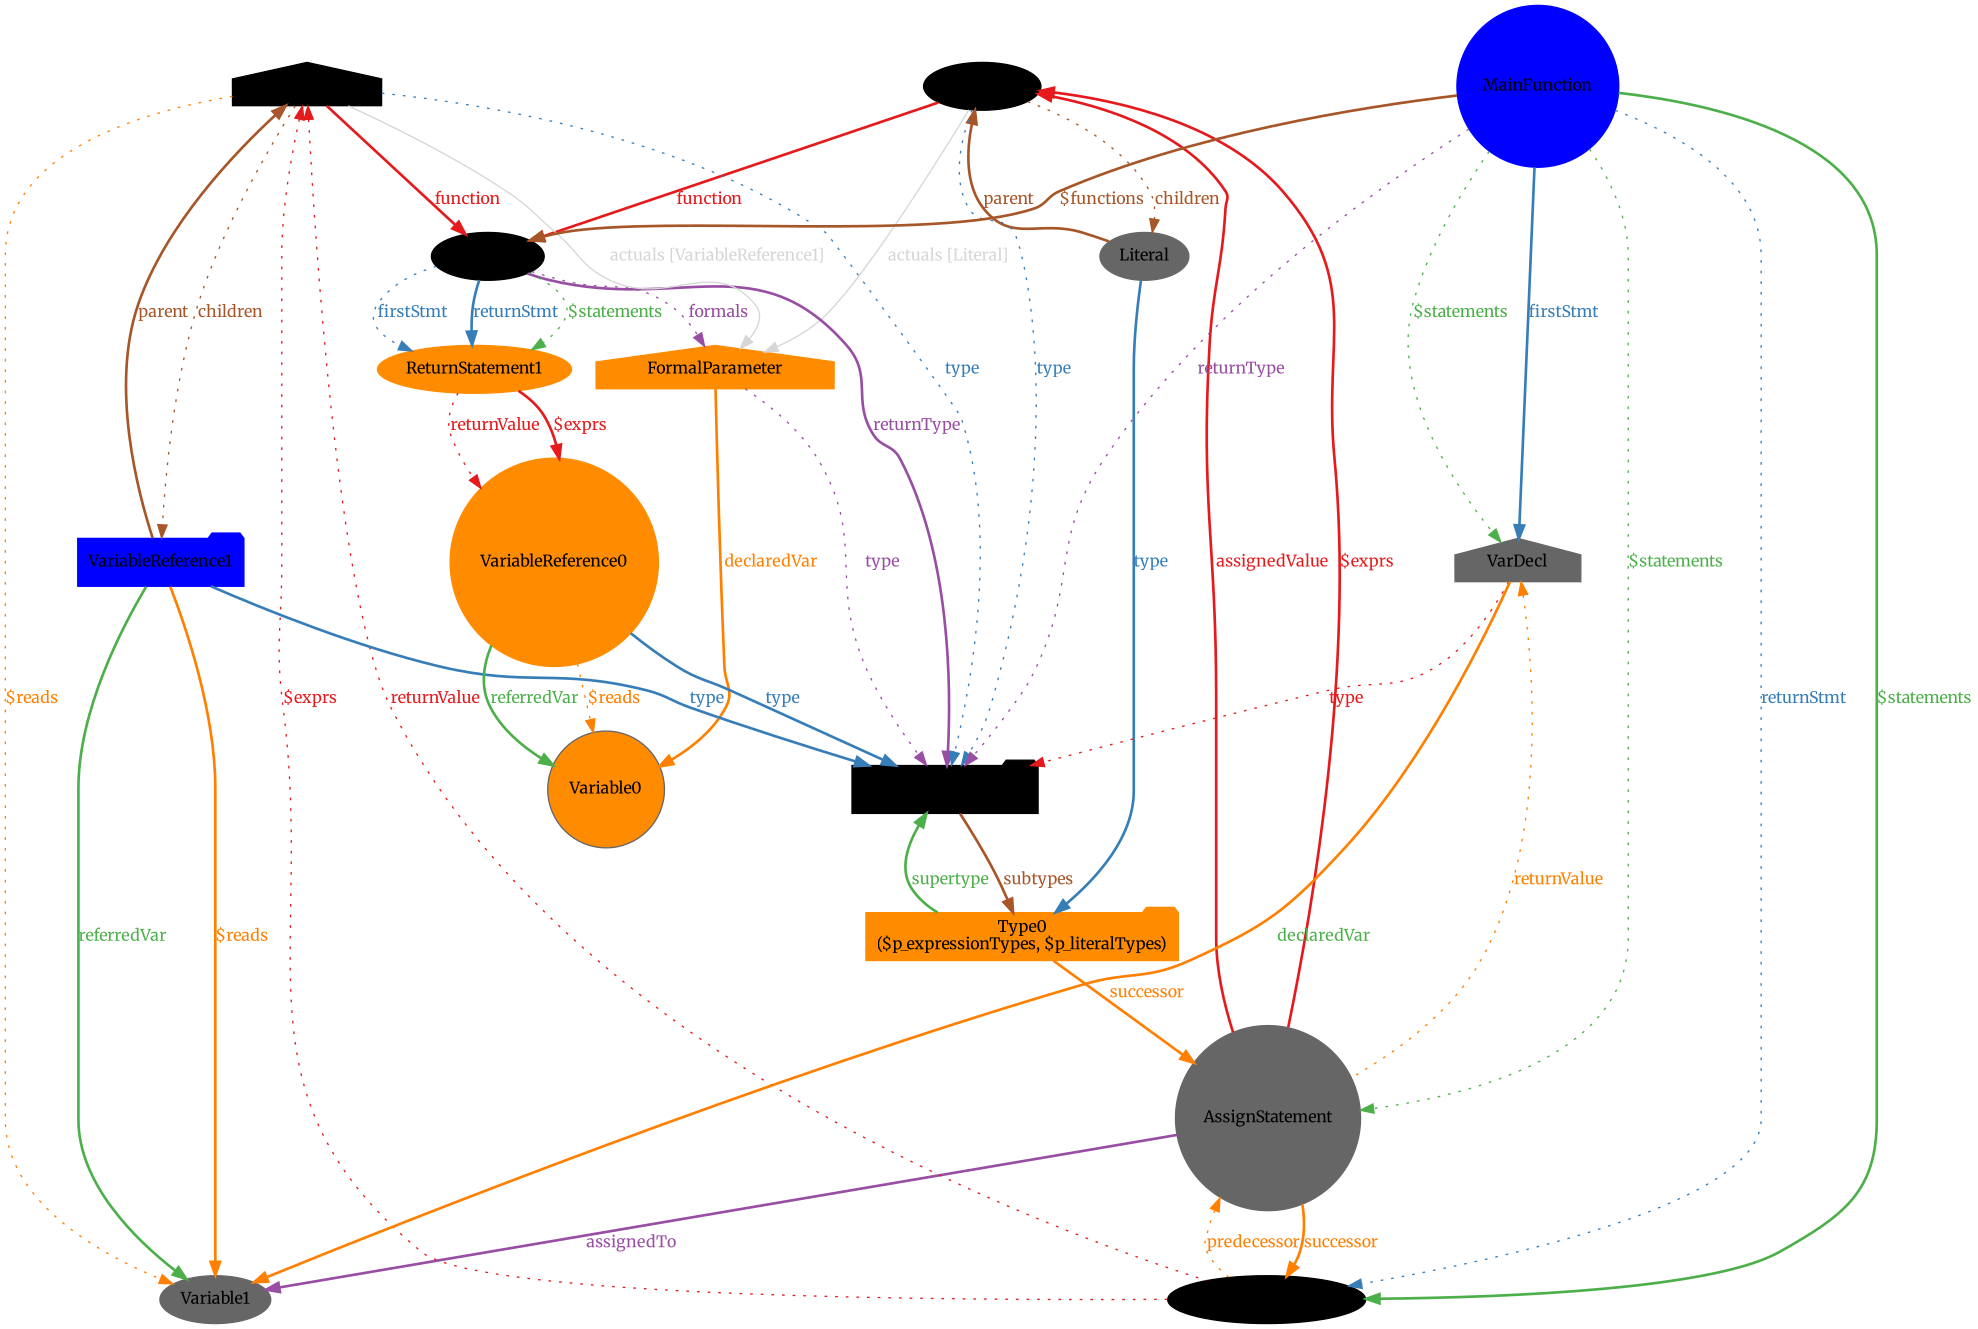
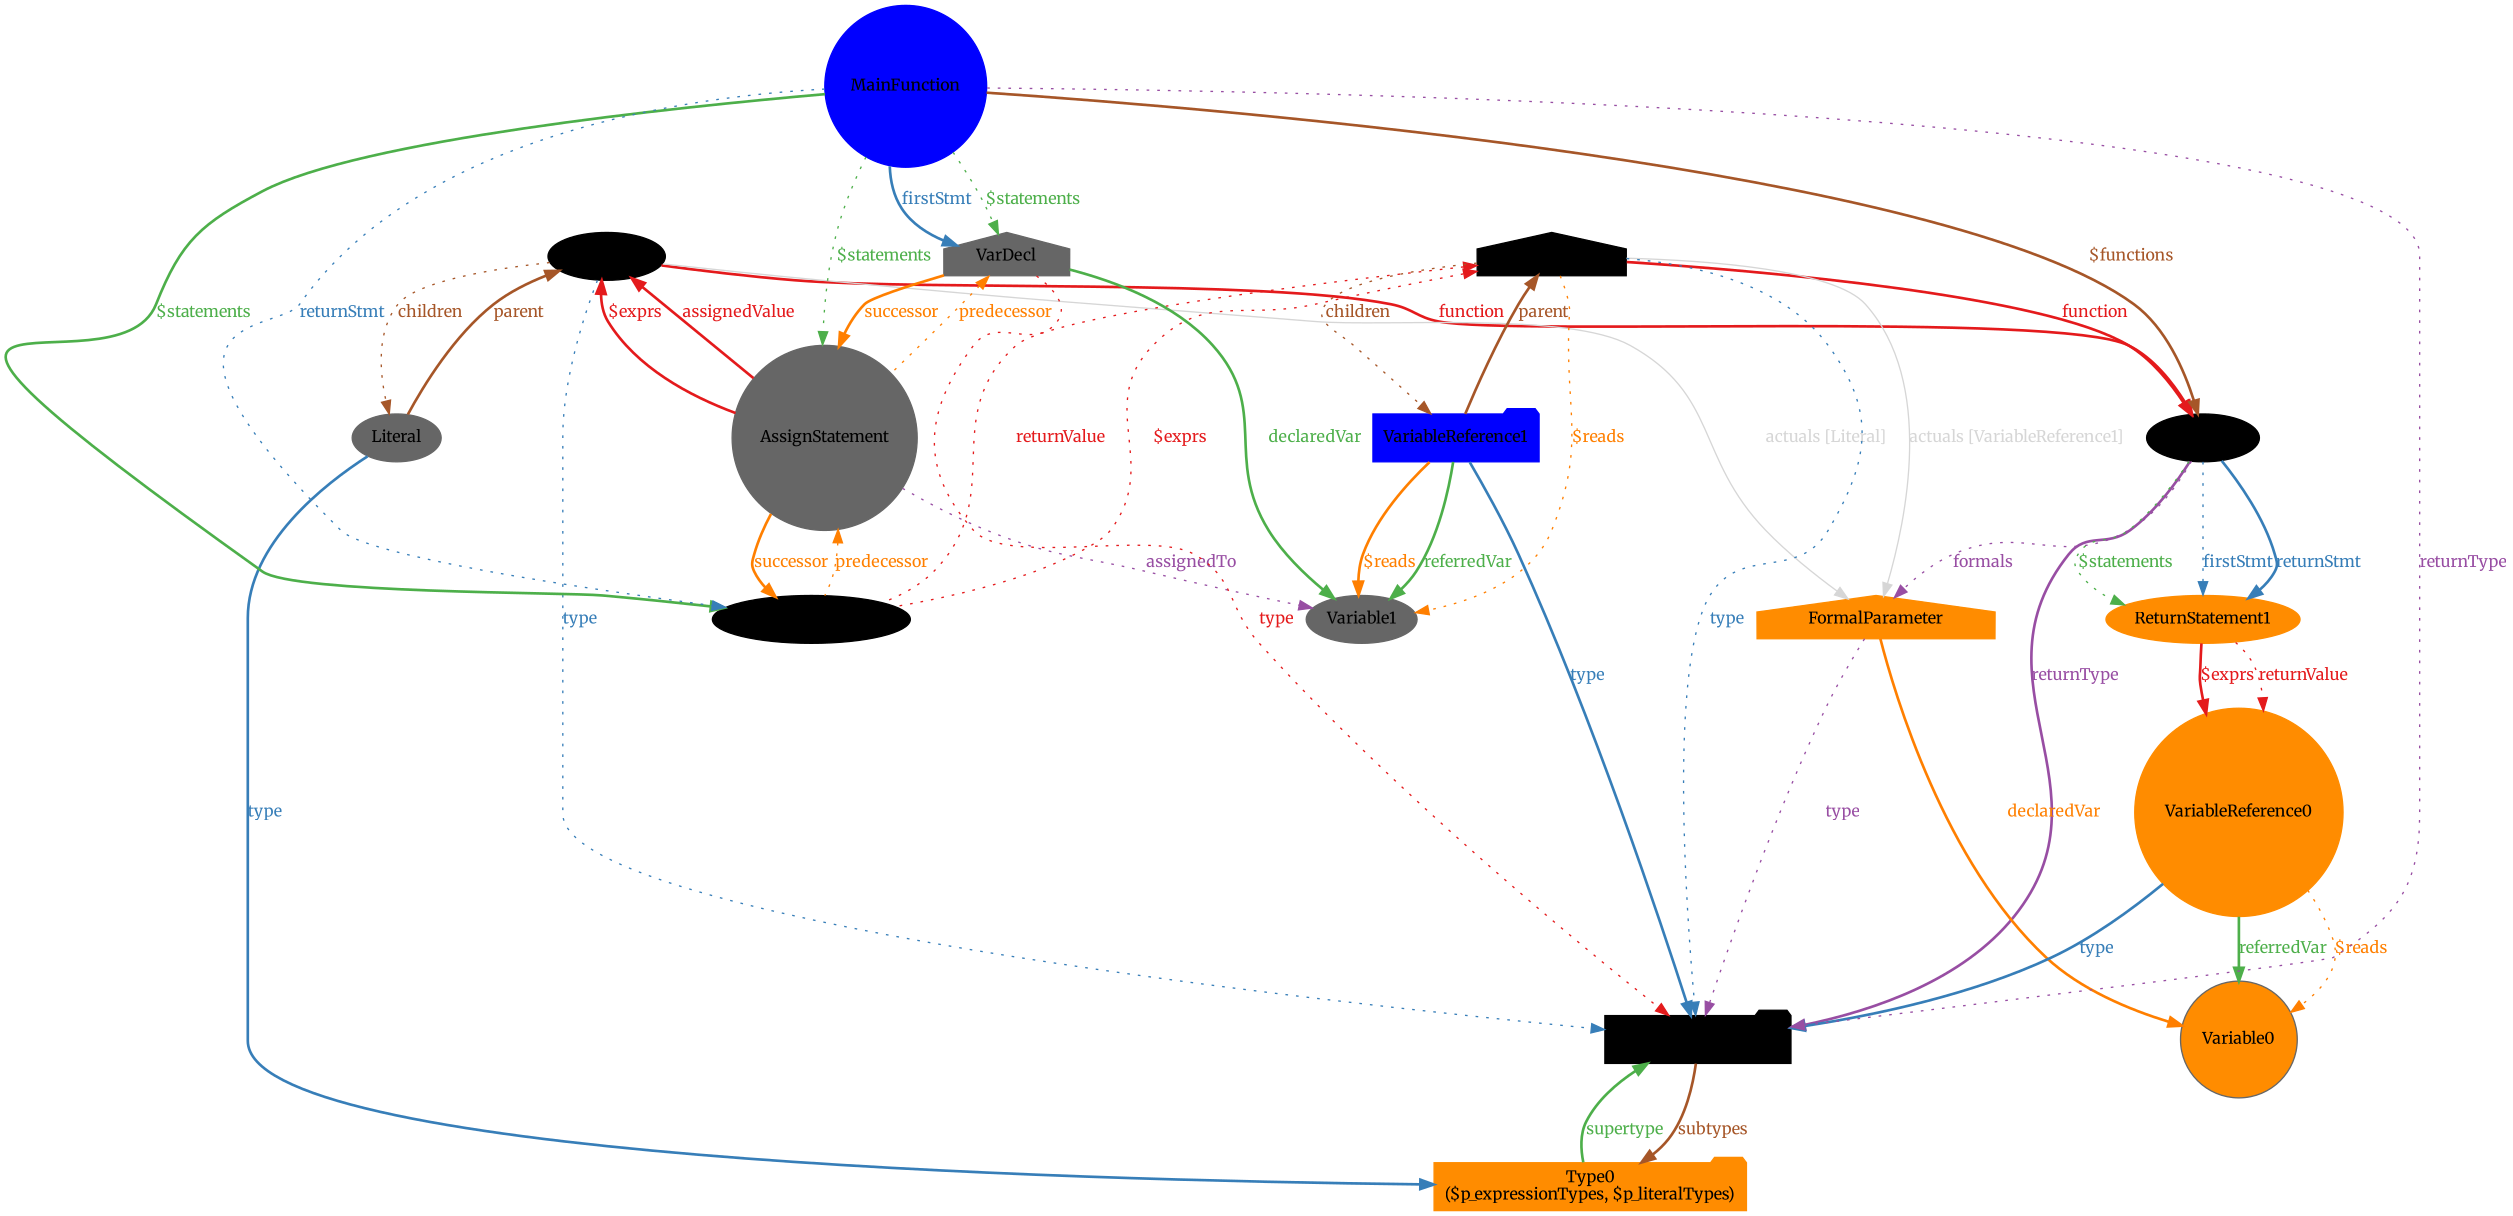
  digraph {
    fontname=Merriweather
    fontsize=12
    rankdir=TB
    node [color=black fontcolor="#000000" fontname=Merriweather fontsize=12 shape=ellipse style="filled, solid"]
    edge [color="#e41a1c" dir=forward fontcolor="#e41a1c" fontname=Merriweather fontsize=12 style=bold uuid="<Function, ReturnStatement1>" weight=1]
    n1 [label=CallExpr1 uuid=CallExpr1]
    n2 [color=gray40 label=AssignStatement shape=circle uuid=AssignStatement]
    n3 [label=Function uuid=Function]
    n4 [color=darkorange label=FormalParameter shape=house uuid=FormalParameter]
    n5 [color=gray40 label=Literal uuid=Literal]
    n6 [label="Type1\n($p_expressionTypes)" shape=folder uuid=Type1]
    n7 [label=ReturnStatement0 uuid=ReturnStatement0]
    n8 [color=gray40 label=Variable1 uuid=Variable1]
    n9 [color=darkorange label=ReturnStatement1 uuid=ReturnStatement1]
    n10 [color=gray40 fillcolor=darkorange label=Variable0 shape=circle uuid=Variable0]
    n11 [color=darkorange label="Type0\n($p_expressionTypes, $p_literalTypes)" shape=folder uuid=Type0]
    n12 [label=CallExpr0 shape=house uuid=CallExpr0]
    n13 [color=blue label=VariableReference1 shape=folder uuid=VariableReference1]
    n14 [color=darkorange label=VariableReference0 shape=circle uuid=VariableReference0]
    n15 [color=blue label=MainFunction shape=circle uuid=MainFunction]
    n16 [color=gray40 label=VarDecl shape=house uuid=VarDecl]
    n1 -> n2 [dir=back label="$exprs" uuid="<AssignStatement, CallExpr1>"]
    n1 -> n2 [dir=back label=assignedValue uuid="<AssignStatement, CallExpr1>"]
    n1 -> n3 [label=function uuid="<CallExpr1, Function>"]
    n1 -> n4 [color="#d6d6d6" fontcolor="#d6d6d6" label="actuals [Literal]" style=solid uuid="<CallExpr1, Literal, FormalParameter>"]
    n1 -> n5 [color="#a65628" fontcolor="#a65628" label=children style=dotted uuid="<CallExpr1, Literal>"]
    n1 -> n5 [color="#a65628" dir=back fontcolor="#a65628" label=parent uuid="<Literal, CallExpr1>"]
    n1 -> n6 [color="#377eb8" fontcolor="#377eb8" label=type style=dotted uuid="<CallExpr1, Type1>"]
    n2 -> n7 [color="#ff7f00" dir=back fontcolor="#ff7f00" label=predecessor style=dotted uuid="<ReturnStatement0, AssignStatement>"]
    n2 -> n7 [color="#ff7f00" fontcolor="#ff7f00" label=successor uuid="<AssignStatement, ReturnStatement0>"]
-   n2 -> n8 [color="#984ea3" fontcolor="#984ea3" label=assignedTo uuid="<AssignStatement, Variable1>"]
+   n2 -> n8 [color="#984ea3" fontcolor="#984ea3" label=assignedTo style=dotted uuid="<AssignStatement, Variable1>"]
    n3 -> n4 [color="#984ea3" fontcolor="#984ea3" label=formals style=dotted uuid="<Function, FormalParameter>"]
    n3 -> n6 [color="#984ea3" fontcolor="#984ea3" label=returnType uuid="<Function, Type1>"]
    n3 -> n9 [color="#4daf4a" fontcolor="#4daf4a" label="$statements" style=dotted]
    n3 -> n9 [color="#377eb8" fontcolor="#377eb8" label=firstStmt style=dotted]
    n3 -> n9 [color="#377eb8" fontcolor="#377eb8" label=returnStmt]
    n4 -> n6 [color="#984ea3" fontcolor="#984ea3" label=type style=dotted uuid="<FormalParameter, Type1>"]
    n4 -> n10 [color="#ff7f00" fontcolor="#ff7f00" label=declaredVar uuid="<FormalParameter, Variable0>"]
    n5 -> n11 [color="#377eb8" fontcolor="#377eb8" label=type uuid="<Literal, Type0>"]
    n6 -> n11 [color="#a65628" fontcolor="#a65628" label=subtypes uuid="<Type1, Type0>"]
    n6 -> n11 [color="#4daf4a" dir=back fontcolor="#4daf4a" label=supertype uuid="<Type0, Type1>"]
    n9 -> n14 [label="$exprs" uuid="<ReturnStatement1, VariableReference0>"]
    n9 -> n14 [label=returnValue style=dotted uuid="<ReturnStatement1, VariableReference0>"]
    n12 -> n3 [label=function uuid="<CallExpr0, Function>"]
    n12 -> n4 [color="#d6d6d6" fontcolor="#d6d6d6" label="actuals [VariableReference1]" style=solid uuid="<CallExpr0, VariableReference1, FormalParameter>"]
    n12 -> n6 [color="#377eb8" fontcolor="#377eb8" label=type style=dotted uuid="<CallExpr0, Type1>"]
    n12 -> n7 [dir=back label="$exprs" style=dotted uuid="<ReturnStatement0, CallExpr0>"]
    n12 -> n7 [dir=back label=returnValue style=dotted uuid="<ReturnStatement0, CallExpr0>"]
    n12 -> n8 [color="#ff7f00" fontcolor="#ff7f00" label="$reads" style=dotted uuid="<CallExpr0, Variable1>"]
    n12 -> n13 [color="#a65628" fontcolor="#a65628" label=children style=dotted uuid="<CallExpr0, VariableReference1>"]
    n12 -> n13 [color="#a65628" dir=back fontcolor="#a65628" label=parent uuid="<VariableReference1, CallExpr0>"]
    n13 -> n6 [color="#377eb8" fontcolor="#377eb8" label=type uuid="<VariableReference1, Type1>"]
    n13 -> n8 [color="#ff7f00" fontcolor="#ff7f00" label="$reads" uuid="<VariableReference1, Variable1>"]
    n13 -> n8 [color="#4daf4a" fontcolor="#4daf4a" label=referredVar uuid="<VariableReference1, Variable1>"]
    n14 -> n6 [color="#377eb8" fontcolor="#377eb8" label=type uuid="<VariableReference0, Type1>"]
    n14 -> n10 [color="#ff7f00" fontcolor="#ff7f00" label="$reads" style=dotted uuid="<VariableReference0, Variable0>"]
    n14 -> n10 [color="#4daf4a" fontcolor="#4daf4a" label=referredVar uuid="<VariableReference0, Variable0>"]
    n15 -> n2 [color="#4daf4a" fontcolor="#4daf4a" label="$statements" style=dotted uuid="<MainFunction, AssignStatement>"]
    n15 -> n3 [color="#a65628" fontcolor="#a65628" label="$functions" uuid="<MainFunction, Function>"]
    n15 -> n6 [color="#984ea3" fontcolor="#984ea3" label=returnType style=dotted uuid="<MainFunction, Type1>"]
    n15 -> n7 [color="#4daf4a" fontcolor="#4daf4a" label="$statements" uuid="<MainFunction, ReturnStatement0>"]
    n15 -> n7 [color="#377eb8" fontcolor="#377eb8" label=returnStmt style=dotted uuid="<MainFunction, ReturnStatement0>"]
    n15 -> n16 [color="#4daf4a" fontcolor="#4daf4a" label="$statements" style=dotted uuid="<MainFunction, VarDecl>"]
    n15 -> n16 [color="#377eb8" fontcolor="#377eb8" label=firstStmt uuid="<MainFunction, VarDecl>"]
-   n16 -> n2 [color="#ff7f00" dir=back fontcolor="#ff7f00" label=returnValue style=dotted uuid="<AssignStatement, VarDecl>"]
-   n11 -> n2 [color="#ff7f00" fontcolor="#ff7f00" label=successor uuid="<VarDecl, AssignStatement>"]
+   n16 -> n2 [color="#ff7f00" dir=back fontcolor="#ff7f00" label=predecessor style=dotted uuid="<AssignStatement, VarDecl>"]
+   n16 -> n2 [color="#ff7f00" fontcolor="#ff7f00" label=successor uuid="<VarDecl, AssignStatement>"]
    n16 -> n6 [label=type style=dotted uuid="<VarDecl, Type1>"]
-   n16 -> n8 [color="#ff7f00" fontcolor="#4daf4a" label=declaredVar uuid="<VarDecl, Variable1>"]
+   n16 -> n8 [color="#4daf4a" fontcolor="#4daf4a" label=declaredVar uuid="<VarDecl, Variable1>"]
  }
